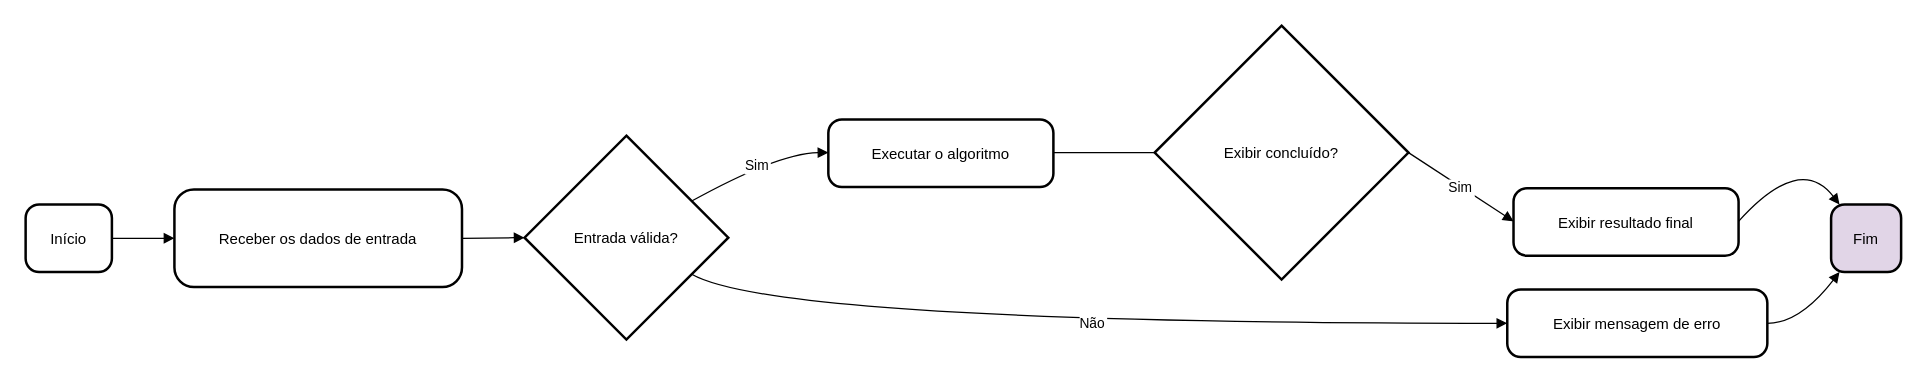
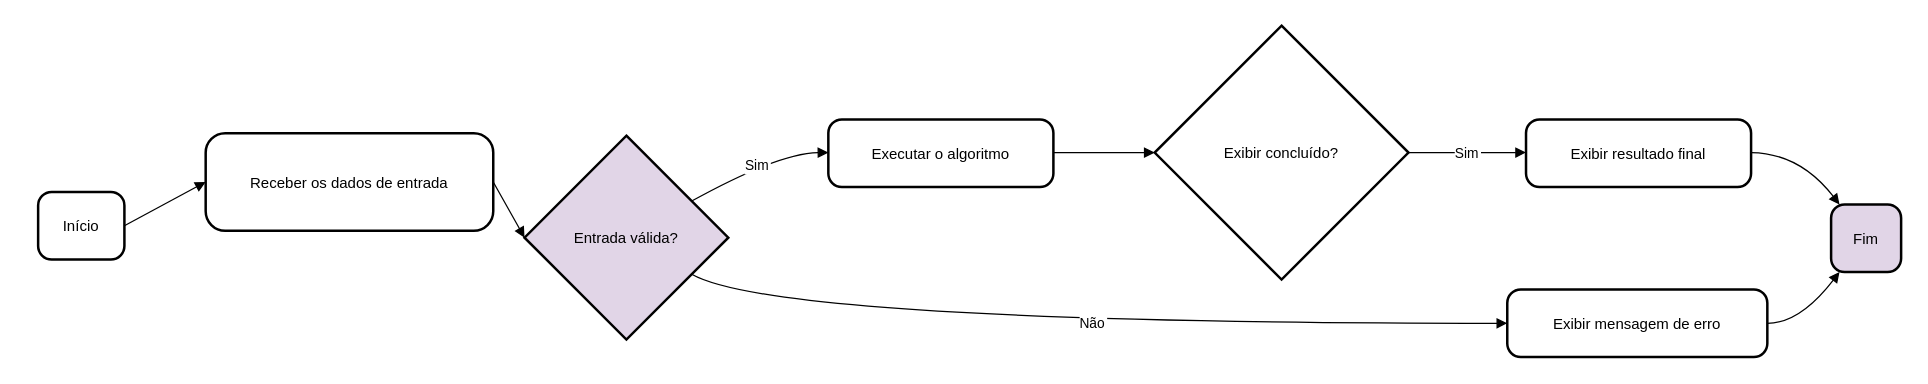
  <mxCell id="0" />
  <mxCell id="1" parent="0" />
- <mxCell id="2" value="Início" style="rounded=1;arcSize=20;strokeWidth=2" vertex="1" parent="1"><mxGeometry x="20" y="163" width="69" height="54" as="geometry" /></mxCell>
- <mxCell id="3" value="Receber os dados de entrada" style="rounded=1;arcSize=20;strokeWidth=2" vertex="1" parent="1"><mxGeometry x="139" y="151" width="230" height="78" as="geometry" /></mxCell>
- <mxCell id="4" value="Entrada válida?" style="rhombus;strokeWidth=2;whiteSpace=wrap;" vertex="1" parent="1"><mxGeometry x="419" y="108" width="163" height="163" as="geometry" /></mxCell>
+ <mxCell id="2" value="Início" style="rounded=1;arcSize=20;strokeWidth=2" vertex="1" parent="1"><mxGeometry x="30" y="153" width="69" height="54" as="geometry" /></mxCell>
+ <mxCell id="3" value="Receber os dados de entrada" style="rounded=1;arcSize=20;strokeWidth=2" vertex="1" parent="1"><mxGeometry x="164" y="106" width="230" height="78" as="geometry" /></mxCell>
+ <mxCell id="4" value="Entrada válida?" style="rhombus;strokeWidth=2;whiteSpace=wrap;fillColor=#e1d5e7;" vertex="1" parent="1"><mxGeometry x="419" y="108" width="163" height="163" as="geometry" /></mxCell>
  <mxCell id="5" value="Executar o algoritmo" style="rounded=1;arcSize=20;strokeWidth=2" vertex="1" parent="1"><mxGeometry x="662" y="95" width="180" height="54" as="geometry" /></mxCell>
  <mxCell id="6" value="Exibir concluído?" style="rhombus;strokeWidth=2;whiteSpace=wrap;" vertex="1" parent="1"><mxGeometry x="923" y="20" width="203" height="203" as="geometry" /></mxCell>
- <mxCell id="7" value="Exibir resultado final" style="rounded=1;arcSize=20;strokeWidth=2" vertex="1" parent="1"><mxGeometry x="1210" y="150" width="180" height="54" as="geometry" /></mxCell>
+ <mxCell id="7" value="Exibir resultado final" style="rounded=1;arcSize=20;strokeWidth=2" vertex="1" parent="1"><mxGeometry x="1220" y="95" width="180" height="54" as="geometry" /></mxCell>
  <mxCell id="8" value="Fim" style="rounded=1;arcSize=20;strokeWidth=2;fillColor=#e1d5e7;" vertex="1" parent="1"><mxGeometry x="1464" y="163" width="56" height="54" as="geometry" /></mxCell>
  <mxCell id="9" value="Exibir mensagem de erro" style="rounded=1;arcSize=20;strokeWidth=2" vertex="1" parent="1"><mxGeometry x="1205" y="231" width="208" height="54" as="geometry" /></mxCell>
  <mxCell id="10" value="" style="curved=1;startArrow=none;endArrow=block;exitX=1;exitY=0.5;entryX=0;entryY=0.5;" edge="1" parent="1" source="2" target="3"><mxGeometry relative="1" as="geometry"><Array as="points" /></mxGeometry></mxCell>
  <mxCell id="11" value="" style="curved=1;startArrow=none;endArrow=block;exitX=1;exitY=0.5;entryX=0;entryY=0.5;" edge="1" parent="1" source="3" target="4"><mxGeometry relative="1" as="geometry"><Array as="points" /></mxGeometry></mxCell>
  <mxCell id="12" value="Sim" style="curved=1;startArrow=none;endArrow=block;exitX=1;exitY=0.22;entryX=0;entryY=0.49;" edge="1" parent="1" source="4" target="5"><mxGeometry relative="1" as="geometry"><Array as="points"><mxPoint x="622" y="122" /></Array></mxGeometry></mxCell>
- <mxCell id="13" value="" style="curved=1;startArrow=none;endArrow=none;exitX=1;exitY=0.49;entryX=0;entryY=0.5;" edge="1" parent="1" source="5" target="6"><mxGeometry relative="1" as="geometry"><Array as="points" /></mxGeometry></mxCell>
+ <mxCell id="13" value="" style="curved=1;startArrow=none;endArrow=block;exitX=1;exitY=0.49;entryX=0;entryY=0.5;" edge="1" parent="1" source="5" target="6"><mxGeometry relative="1" as="geometry"><Array as="points" /></mxGeometry></mxCell>
  <mxCell id="14" value="Sim" style="curved=1;startArrow=none;endArrow=block;exitX=1;exitY=0.5;entryX=0;entryY=0.49;" edge="1" parent="1" source="6" target="7"><mxGeometry relative="1" as="geometry"><Array as="points" /></mxGeometry></mxCell>
  <mxCell id="15" value="" style="curved=1;startArrow=none;endArrow=block;exitX=1;exitY=0.49;entryX=0.12;entryY=0;" edge="1" parent="1" source="7" target="8"><mxGeometry relative="1" as="geometry"><Array as="points"><mxPoint x="1439" y="122" /></Array></mxGeometry></mxCell>
  <mxCell id="16" value="Não" style="curved=1;startArrow=none;endArrow=block;exitX=1;exitY=0.78;entryX=0;entryY=0.5;" edge="1" parent="1" source="4" target="9"><mxGeometry relative="1" as="geometry"><Array as="points"><mxPoint x="622" y="258" /></Array></mxGeometry></mxCell>
  <mxCell id="17" value="" style="curved=1;startArrow=none;endArrow=block;exitX=1;exitY=0.5;entryX=0.12;entryY=1;" edge="1" parent="1" source="9" target="8"><mxGeometry relative="1" as="geometry"><Array as="points"><mxPoint x="1439" y="258" /></Array></mxGeometry></mxCell>
